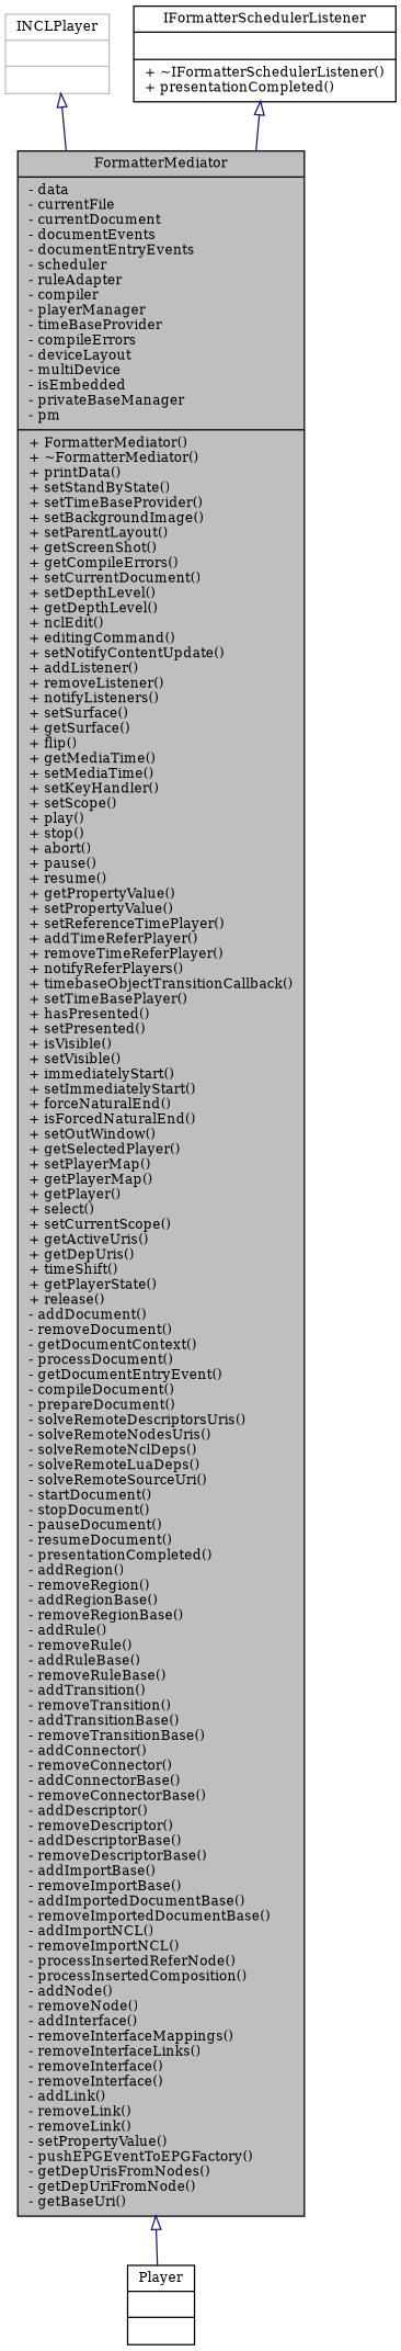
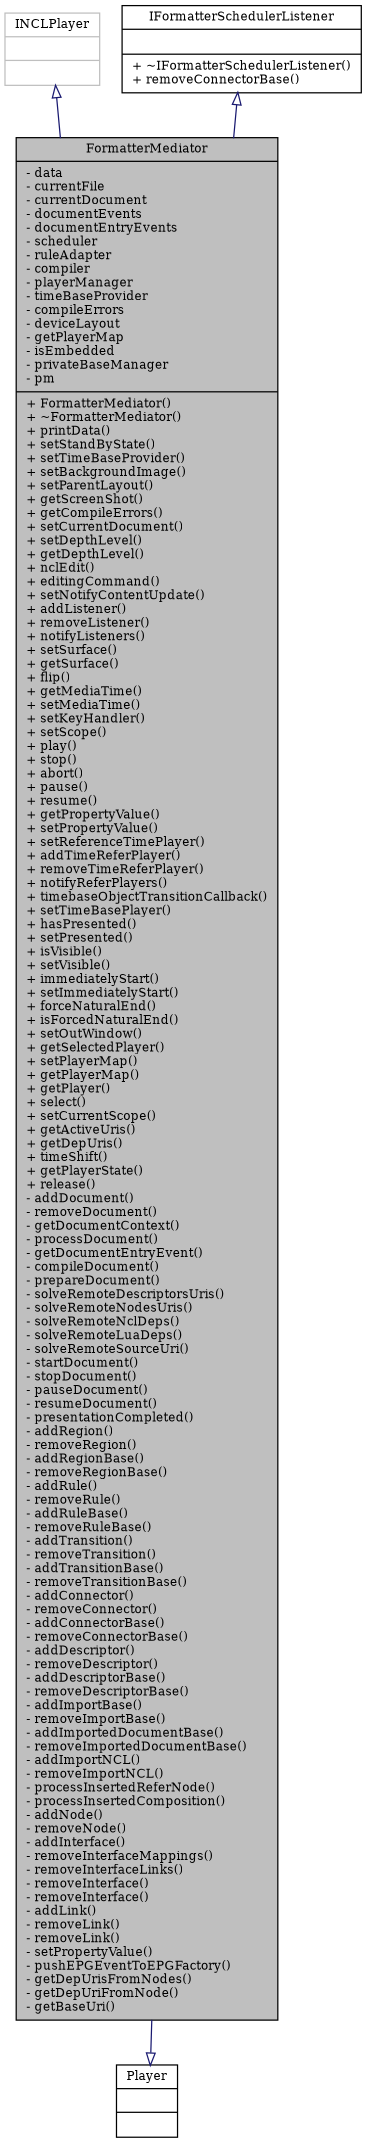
  digraph {
    fontname="DejaVu Serif"
    node [color=black fillcolor=white fontname="DejaVu Serif" fontsize=10 shape=record style=filled]
    edge [arrowtail=empty color=midnightblue dir=back fontname="DejaVu Serif" fontsize=10 labelfontname="FreeSans.ttf" labelfontsize=10 style=solid]
-   n1 [fillcolor=grey75 fontcolor=black height=0.2 label="{FormatterMediator\n|- data\l- currentFile\l- currentDocument\l- documentEvents\l- documentEntryEvents\l- scheduler\l- ruleAdapter\l- compiler\l- playerManager\l- timeBaseProvider\l- compileErrors\l- deviceLayout\l- multiDevice\l- isEmbedded\l- privateBaseManager\l- pm\l|+ FormatterMediator()\l+ ~FormatterMediator()\l+ printData()\l+ setStandByState()\l+ setTimeBaseProvider()\l+ setBackgroundImage()\l+ setParentLayout()\l+ getScreenShot()\l+ getCompileErrors()\l+ setCurrentDocument()\l+ setDepthLevel()\l+ getDepthLevel()\l+ nclEdit()\l+ editingCommand()\l+ setNotifyContentUpdate()\l+ addListener()\l+ removeListener()\l+ notifyListeners()\l+ setSurface()\l+ getSurface()\l+ flip()\l+ getMediaTime()\l+ setMediaTime()\l+ setKeyHandler()\l+ setScope()\l+ play()\l+ stop()\l+ abort()\l+ pause()\l+ resume()\l+ getPropertyValue()\l+ setPropertyValue()\l+ setReferenceTimePlayer()\l+ addTimeReferPlayer()\l+ removeTimeReferPlayer()\l+ notifyReferPlayers()\l+ timebaseObjectTransitionCallback()\l+ setTimeBasePlayer()\l+ hasPresented()\l+ setPresented()\l+ isVisible()\l+ setVisible()\l+ immediatelyStart()\l+ setImmediatelyStart()\l+ forceNaturalEnd()\l+ isForcedNaturalEnd()\l+ setOutWindow()\l+ getSelectedPlayer()\l+ setPlayerMap()\l+ getPlayerMap()\l+ getPlayer()\l+ select()\l+ setCurrentScope()\l+ getActiveUris()\l+ getDepUris()\l+ timeShift()\l+ getPlayerState()\l+ release()\l- addDocument()\l- removeDocument()\l- getDocumentContext()\l- processDocument()\l- getDocumentEntryEvent()\l- compileDocument()\l- prepareDocument()\l- solveRemoteDescriptorsUris()\l- solveRemoteNodesUris()\l- solveRemoteNclDeps()\l- solveRemoteLuaDeps()\l- solveRemoteSourceUri()\l- startDocument()\l- stopDocument()\l- pauseDocument()\l- resumeDocument()\l- presentationCompleted()\l- addRegion()\l- removeRegion()\l- addRegionBase()\l- removeRegionBase()\l- addRule()\l- removeRule()\l- addRuleBase()\l- removeRuleBase()\l- addTransition()\l- removeTransition()\l- addTransitionBase()\l- removeTransitionBase()\l- addConnector()\l- removeConnector()\l- addConnectorBase()\l- removeConnectorBase()\l- addDescriptor()\l- removeDescriptor()\l- addDescriptorBase()\l- removeDescriptorBase()\l- addImportBase()\l- removeImportBase()\l- addImportedDocumentBase()\l- removeImportedDocumentBase()\l- addImportNCL()\l- removeImportNCL()\l- processInsertedReferNode()\l- processInsertedComposition()\l- addNode()\l- removeNode()\l- addInterface()\l- removeInterfaceMappings()\l- removeInterfaceLinks()\l- removeInterface()\l- removeInterface()\l- addLink()\l- removeLink()\l- removeLink()\l- setPropertyValue()\l- pushEPGEventToEPGFactory()\l- getDepUrisFromNodes()\l- getDepUriFromNode()\l- getBaseUri()\l}" width=0.4]
+   n1 [fillcolor=grey75 fontcolor=black height=0.2 label="{FormatterMediator\n|- data\l- currentFile\l- currentDocument\l- documentEvents\l- documentEntryEvents\l- scheduler\l- ruleAdapter\l- compiler\l- playerManager\l- timeBaseProvider\l- compileErrors\l- deviceLayout\l- getPlayerMap\l- isEmbedded\l- privateBaseManager\l- pm\l|+ FormatterMediator()\l+ ~FormatterMediator()\l+ printData()\l+ setStandByState()\l+ setTimeBaseProvider()\l+ setBackgroundImage()\l+ setParentLayout()\l+ getScreenShot()\l+ getCompileErrors()\l+ setCurrentDocument()\l+ setDepthLevel()\l+ getDepthLevel()\l+ nclEdit()\l+ editingCommand()\l+ setNotifyContentUpdate()\l+ addListener()\l+ removeListener()\l+ notifyListeners()\l+ setSurface()\l+ getSurface()\l+ flip()\l+ getMediaTime()\l+ setMediaTime()\l+ setKeyHandler()\l+ setScope()\l+ play()\l+ stop()\l+ abort()\l+ pause()\l+ resume()\l+ getPropertyValue()\l+ setPropertyValue()\l+ setReferenceTimePlayer()\l+ addTimeReferPlayer()\l+ removeTimeReferPlayer()\l+ notifyReferPlayers()\l+ timebaseObjectTransitionCallback()\l+ setTimeBasePlayer()\l+ hasPresented()\l+ setPresented()\l+ isVisible()\l+ setVisible()\l+ immediatelyStart()\l+ setImmediatelyStart()\l+ forceNaturalEnd()\l+ isForcedNaturalEnd()\l+ setOutWindow()\l+ getSelectedPlayer()\l+ setPlayerMap()\l+ getPlayerMap()\l+ getPlayer()\l+ select()\l+ setCurrentScope()\l+ getActiveUris()\l+ getDepUris()\l+ timeShift()\l+ getPlayerState()\l+ release()\l- addDocument()\l- removeDocument()\l- getDocumentContext()\l- processDocument()\l- getDocumentEntryEvent()\l- compileDocument()\l- prepareDocument()\l- solveRemoteDescriptorsUris()\l- solveRemoteNodesUris()\l- solveRemoteNclDeps()\l- solveRemoteLuaDeps()\l- solveRemoteSourceUri()\l- startDocument()\l- stopDocument()\l- pauseDocument()\l- resumeDocument()\l- presentationCompleted()\l- addRegion()\l- removeRegion()\l- addRegionBase()\l- removeRegionBase()\l- addRule()\l- removeRule()\l- addRuleBase()\l- removeRuleBase()\l- addTransition()\l- removeTransition()\l- addTransitionBase()\l- removeTransitionBase()\l- addConnector()\l- removeConnector()\l- addConnectorBase()\l- removeConnectorBase()\l- addDescriptor()\l- removeDescriptor()\l- addDescriptorBase()\l- removeDescriptorBase()\l- addImportBase()\l- removeImportBase()\l- addImportedDocumentBase()\l- removeImportedDocumentBase()\l- addImportNCL()\l- removeImportNCL()\l- processInsertedReferNode()\l- processInsertedComposition()\l- addNode()\l- removeNode()\l- addInterface()\l- removeInterfaceMappings()\l- removeInterfaceLinks()\l- removeInterface()\l- removeInterface()\l- addLink()\l- removeLink()\l- removeLink()\l- setPropertyValue()\l- pushEPGEventToEPGFactory()\l- getDepUrisFromNodes()\l- getDepUriFromNode()\l- getBaseUri()\l}" width=0.4]
    n2 [color=grey75 height=0.2 label="{INCLPlayer\n||}" width=0.4]
    n3 [height=0.2 label="{Player\n||}" width=0.4]
-   n4 [height=0.2 label="{IFormatterSchedulerListener\n||+ ~IFormatterSchedulerListener()\l+ presentationCompleted()\l}" width=0.4]
+   n4 [height=0.2 label="{IFormatterSchedulerListener\n||+ ~IFormatterSchedulerListener()\l+ removeConnectorBase()\l}" width=0.4]
    n2 -> n1
-   n1 -> n3
+   n3 -> n1
    n4 -> n1
  }
